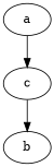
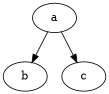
  digraph {
    node [weight=1]
    edge [weight=1]
    a
    b
    c
-   c -> b
+   a -> b
    a -> c
  }
